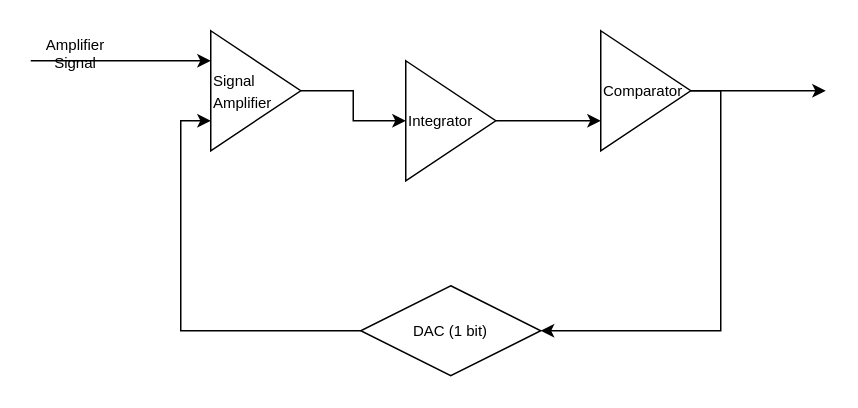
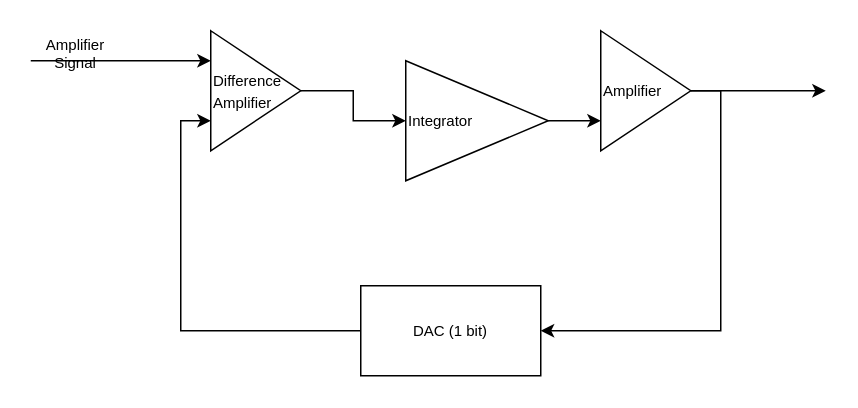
  <mxCell id="0" />
  <mxCell id="1" parent="0" />
  <mxCell id="2" style="edgeStyle=orthogonalEdgeStyle;rounded=0;orthogonalLoop=1;jettySize=auto;html=1;exitX=1;exitY=0.5;exitDx=0;exitDy=0;entryX=0;entryY=0.5;entryDx=0;entryDy=0;" edge="1" parent="1" source="3" target="5"><mxGeometry relative="1" as="geometry" /></mxCell>
- <mxCell id="3" value="&lt;font style=&quot;font-size: 10px;&quot;&gt;Signal Amplifier&lt;/font&gt;" style="triangle;whiteSpace=wrap;html=1;align=left;" vertex="1" parent="1"><mxGeometry x="140" y="20" width="60" height="80" as="geometry" /></mxCell>
+ <mxCell id="3" value="&lt;font style=&quot;font-size: 10px;&quot;&gt;Difference Amplifier&lt;/font&gt;" style="triangle;whiteSpace=wrap;html=1;align=left;" vertex="1" parent="1"><mxGeometry x="140" y="20" width="60" height="80" as="geometry" /></mxCell>
  <mxCell id="4" style="edgeStyle=orthogonalEdgeStyle;rounded=0;orthogonalLoop=1;jettySize=auto;html=1;exitX=1;exitY=0.5;exitDx=0;exitDy=0;entryX=0;entryY=0.75;entryDx=0;entryDy=0;" edge="1" parent="1" source="5" target="8"><mxGeometry relative="1" as="geometry" /></mxCell>
- <mxCell id="5" value="&lt;font style=&quot;font-size: 10px;&quot;&gt;Integrator&lt;/font&gt;" style="triangle;whiteSpace=wrap;html=1;align=left;" vertex="1" parent="1"><mxGeometry x="270" y="40" width="60" height="80" as="geometry" /></mxCell>
+ <mxCell id="5" value="&lt;font style=&quot;font-size: 10px;&quot;&gt;Integrator&lt;/font&gt;" style="triangle;whiteSpace=wrap;html=1;align=left;" vertex="1" parent="1"><mxGeometry x="270" y="40" width="95" height="80" as="geometry" /></mxCell>
  <mxCell id="6" style="edgeStyle=orthogonalEdgeStyle;rounded=0;orthogonalLoop=1;jettySize=auto;html=1;exitX=1;exitY=0.5;exitDx=0;exitDy=0;entryX=1;entryY=0.5;entryDx=0;entryDy=0;" edge="1" parent="1" source="8" target="10"><mxGeometry relative="1" as="geometry"><mxPoint x="560" y="60" as="targetPoint" /></mxGeometry></mxCell>
  <mxCell id="7" style="edgeStyle=orthogonalEdgeStyle;rounded=0;orthogonalLoop=1;jettySize=auto;html=1;exitX=1;exitY=0.5;exitDx=0;exitDy=0;" edge="1" parent="1" source="8"><mxGeometry relative="1" as="geometry"><mxPoint x="550" y="60" as="targetPoint" /></mxGeometry></mxCell>
- <mxCell id="8" value="&lt;font style=&quot;font-size: 10px;&quot;&gt;Comparator&lt;/font&gt;" style="triangle;whiteSpace=wrap;html=1;align=left;" vertex="1" parent="1"><mxGeometry x="400" y="20" width="60" height="80" as="geometry" /></mxCell>
+ <mxCell id="8" value="&lt;font style=&quot;font-size: 10px;&quot;&gt;Amplifier&lt;/font&gt;" style="triangle;whiteSpace=wrap;html=1;align=left;" vertex="1" parent="1"><mxGeometry x="400" y="20" width="60" height="80" as="geometry" /></mxCell>
  <mxCell id="9" style="edgeStyle=orthogonalEdgeStyle;rounded=0;orthogonalLoop=1;jettySize=auto;html=1;exitX=0;exitY=0.5;exitDx=0;exitDy=0;entryX=0;entryY=0.75;entryDx=0;entryDy=0;" edge="1" parent="1" source="10" target="3"><mxGeometry relative="1" as="geometry" /></mxCell>
- <mxCell id="10" value="&lt;font style=&quot;font-size: 10px;&quot;&gt;DAC (1 bit)&lt;/font&gt;" style="rhombus;whiteSpace=wrap;html=1;" vertex="1" parent="1"><mxGeometry x="240" y="190" width="120" height="60" as="geometry" /></mxCell>
+ <mxCell id="10" value="&lt;font style=&quot;font-size: 10px;&quot;&gt;DAC (1 bit)&lt;/font&gt;" style="rounded=0;whiteSpace=wrap;html=1;" vertex="1" parent="1"><mxGeometry x="240" y="190" width="120" height="60" as="geometry" /></mxCell>
  <mxCell id="11" value="" style="endArrow=classic;html=1;rounded=0;entryX=0;entryY=0.25;entryDx=0;entryDy=0;" edge="1" parent="1" target="3"><mxGeometry width="50" height="50" relative="1" as="geometry"><mxPoint x="20" y="40" as="sourcePoint" /><mxPoint x="90" y="30" as="targetPoint" /></mxGeometry></mxCell>
  <mxCell id="12" value="Amplifier Signal" style="text;html=1;strokeColor=none;fillColor=none;align=center;verticalAlign=middle;whiteSpace=wrap;rounded=0;fontSize=10;" vertex="1" parent="1"><mxGeometry x="20" y="20" width="60" height="30" as="geometry" /></mxCell>
